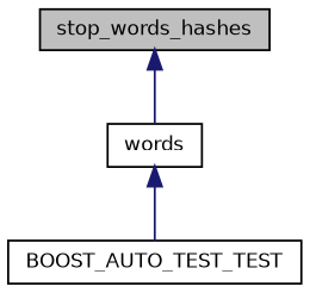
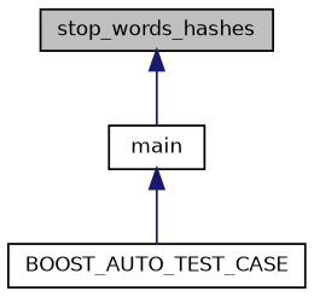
  digraph {
    rankdir=TB
    node [color=black fillcolor=white fontname=Helvetica fontsize=10 shape=record style=filled]
    edge [color=midnightblue dir=back fontname=Helvetica fontsize=10 labelfontname=Helvetica labelfontsize=10 style=solid]
    n1 [fillcolor=grey75 fontcolor=black height=0.2 label=stop_words_hashes width=0.4]
-   n2 [height=0.2 label=words width=0.4]
-   n3 [height=0.2 label=BOOST_AUTO_TEST_TEST width=0.4]
+   n2 [height=0.2 label=main width=0.4]
+   n3 [height=0.2 label=BOOST_AUTO_TEST_CASE width=0.4]
    n1 -> n2
    n2 -> n3
  }
